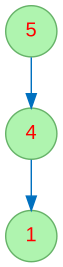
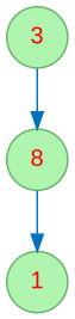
  digraph {
    node [color="#66B268" fillcolor="#AFF4AF" fontcolor=red fontname=Arial shape=circle style=filled]
    edge [color="#0070BF"]
-   n1 [label=5]
-   n2 [label=4]
+   n1 [label=3]
+   n2 [label=8]
    n3 [label=1]
    n1 -> n2
    n2 -> n3
  }
